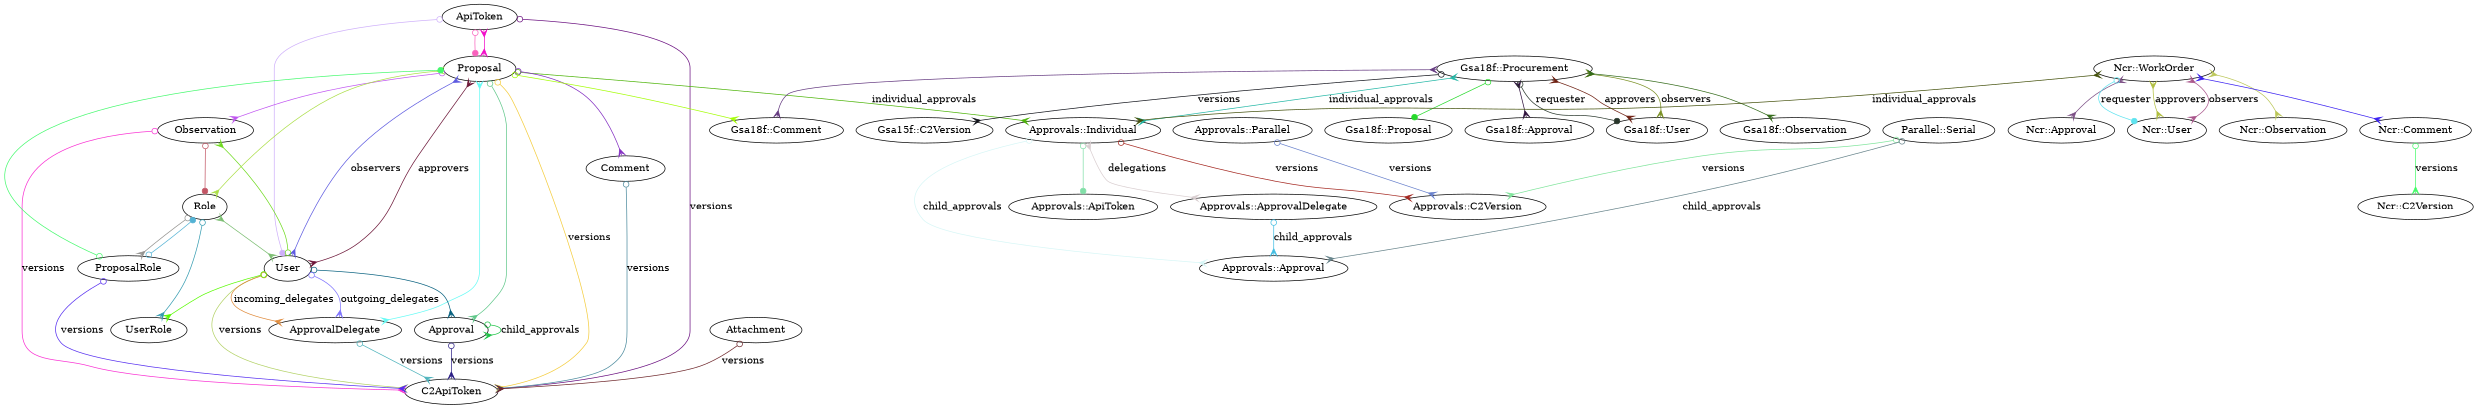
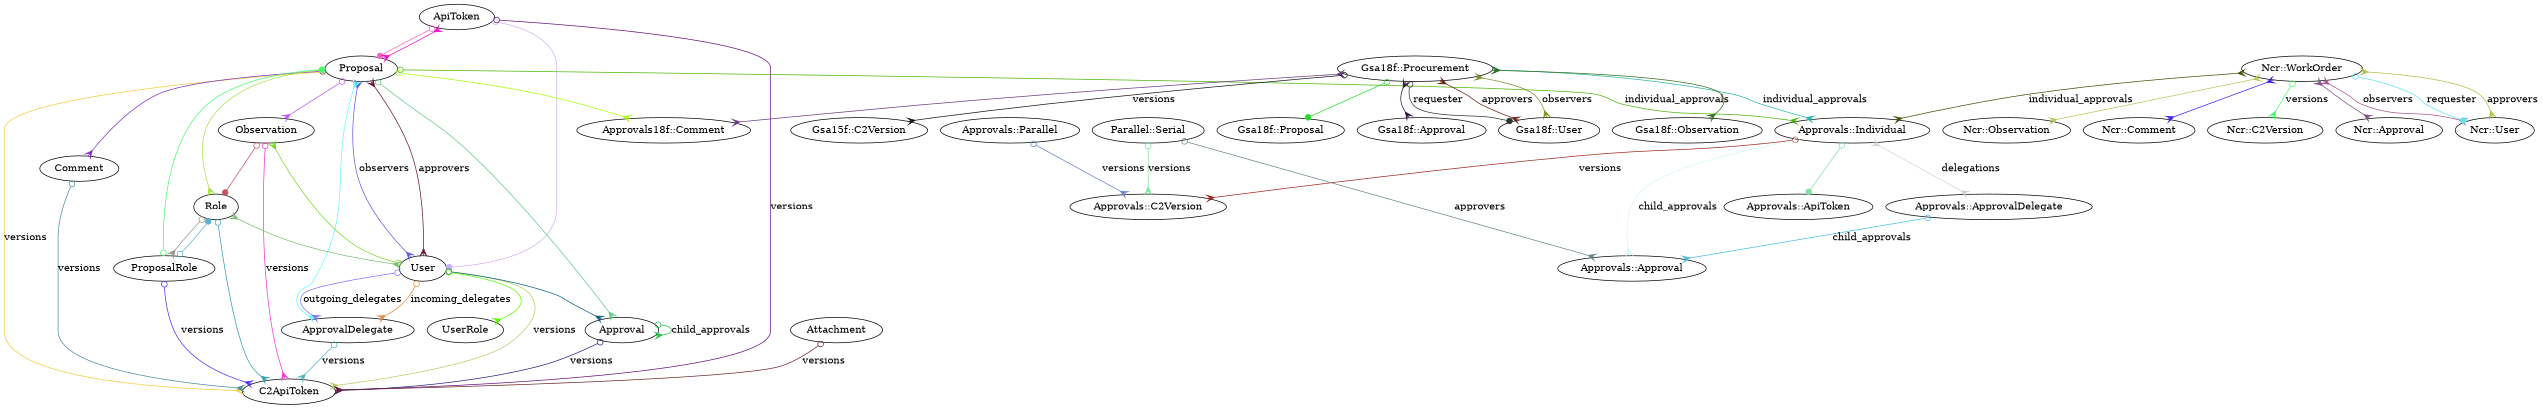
  digraph {
    splines=true
    edge [arrowhead=crow arrowtail=odot dir=both]
    ApiToken
    Proposal
    User
    n4 [label=C2ApiToken]
    Approval
    ApprovalDelegate
    "Approvals::Individual"
    Comment
-   "Gsa18f::Comment"
+   "Gsa18f::Comment" [label="Approvals18f::Comment"]
    Observation
    UserRole
    "Approvals::C2Version"
    "Approvals::Approval"
    "Approvals::ApiToken"
    "Approvals::ApprovalDelegate"
    "Approvals::Parallel"
    n17 [label="Parallel::Serial"]
    Attachment
    "Gsa18f::Procurement"
    n20 [label="Gsa15f::C2Version"]
    "Gsa18f::Proposal"
    "Gsa18f::Approval"
    "Gsa18f::User"
    "Gsa18f::Observation"
    "Ncr::WorkOrder"
    "Ncr::C2Version"
    "Ncr::Approval"
    "Ncr::User"
    "Ncr::Observation"
    "Ncr::Comment"
    Role
    ProposalRole
    ApiToken -> Proposal [arrowhead=dot color="#F961BD"]
    ApiToken -> User [arrowhead=dot color="#CEAFFA"]
    ApiToken -> n4 [color="#680C7E" label=versions]
    Proposal -> ApiToken [arrowtail=crow color="#F106C6"]
    Proposal -> User [arrowtail=crow color="#6A1335" label=approvers]
    Proposal -> User [arrowtail=crow color="#5D5AE0" label=observers]
    Proposal -> n4 [color="#F4CC3C" label=versions]
    Proposal -> Approval [color="#5FC789"]
    Proposal -> ApprovalDelegate [arrowtail=crow color="#64FBF5"]
    Proposal -> "Approvals::Individual" [color="#4BB306" label=individual_approvals]
    Proposal -> Comment [color="#812BC1"]
    Proposal -> "Gsa18f::Comment" [color="#A4FE04"]
    Proposal -> Observation [color="#C054F1"]
    User -> n4 [color="#B2D164" label=versions]
    User -> Approval [color="#055F7E"]
    User -> ApprovalDelegate [color="#7C71FD" label=outgoing_delegates]
    User -> ApprovalDelegate [color="#DF8939" label=incoming_delegates]
    User -> Observation [color="#6DDA1C"]
    User -> UserRole [color="#58FA00"]
    Approval -> n4 [color="#291D84" label=versions]
    Approval -> Approval [color="#19C243" label=child_approvals]
    ApprovalDelegate -> n4 [color="#4BB2BB" label=versions]
    "Approvals::Individual" -> "Approvals::C2Version" [color="#A3251E" label=versions]
    "Approvals::Individual" -> "Approvals::Approval" [color="#D7F6F6" label=child_approvals]
    "Approvals::Individual" -> "Approvals::ApiToken" [arrowhead=dot color="#82DFA8"]
    "Approvals::Individual" -> "Approvals::ApprovalDelegate" [arrowtail=crow color="#D9CED0" label=delegations]
    Comment -> n4 [color="#49899C" label=versions]
    Observation -> n4 [color="#F92ED2" label=versions]
    Observation -> Role [arrowhead=dot color="#C25564"]
    "Approvals::ApprovalDelegate" -> "Approvals::Approval" [color="#41BDE2" label=child_approvals]
    "Approvals::Parallel" -> "Approvals::C2Version" [color="#667FCB" label=versions]
    n17 -> "Approvals::C2Version" [color="#7EE49A" label=versions]
-   n17 -> "Approvals::Approval" [color="#66838A" label=child_approvals]
+   n17 -> "Approvals::Approval" [color="#66838A" label=approvers]
    Attachment -> n4 [color="#6D2529" label=versions]
    "Gsa18f::Procurement" -> "Approvals::Individual" [arrowtail=crow color="#23B7A6" label=individual_approvals]
    "Gsa18f::Procurement" -> "Gsa18f::Comment" [arrowtail=crow color="#643980"]
    "Gsa18f::Procurement" -> n20 [color="#101219" label=versions]
    "Gsa18f::Procurement" -> "Gsa18f::Proposal" [arrowhead=dot color="#26D92B"]
    "Gsa18f::Procurement" -> "Gsa18f::Approval" [arrowtail=crow color="#2C0F3A"]
    "Gsa18f::Procurement" -> "Gsa18f::User" [arrowtail=crow color="#6C1D0F" label=approvers]
    "Gsa18f::Procurement" -> "Gsa18f::User" [arrowtail=crow color="#798F22" label=observers]
    "Gsa18f::Procurement" -> "Gsa18f::User" [arrowhead=dot color="#28362B" label=requester]
    "Gsa18f::Procurement" -> "Gsa18f::Observation" [arrowtail=crow color="#336A19"]
    "Ncr::WorkOrder" -> "Approvals::Individual" [arrowtail=crow color="#414E08" label=individual_approvals]
-   "Ncr::Comment" -> "Ncr::C2Version" [color="#44FB68" label=versions]
+   "Ncr::WorkOrder" -> "Ncr::C2Version" [color="#44FB68" label=versions]
    "Ncr::WorkOrder" -> "Ncr::Approval" [arrowtail=crow color="#7A4D84"]
    "Ncr::WorkOrder" -> "Ncr::User" [arrowtail=crow color="#B0BE3E" label=approvers]
    "Ncr::WorkOrder" -> "Ncr::User" [arrowtail=crow color="#A8548A" label=observers]
    "Ncr::WorkOrder" -> "Ncr::User" [arrowhead=dot color="#5EE3EF" label=requester]
    "Ncr::WorkOrder" -> "Ncr::Observation" [arrowtail=crow color="#BAC656"]
    "Ncr::WorkOrder" -> "Ncr::Comment" [arrowtail=crow color="#381EF1"]
    Role -> Proposal [arrowtail=crow color="#ABDE47"]
    Role -> User [arrowtail=crow color="#79BC6F"]
-   Role -> UserRole [color="#339BB0"]
+   Role -> n4 [color="#339BB0"]
    Role -> ProposalRole [color="#92918E"]
    ProposalRole -> Proposal [arrowhead=dot color="#44F96D"]
    ProposalRole -> n4 [color="#542CF0" label=versions]
    ProposalRole -> Role [arrowhead=dot color="#53B2D4"]
  }
